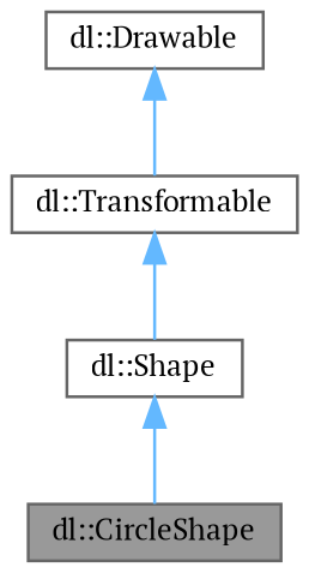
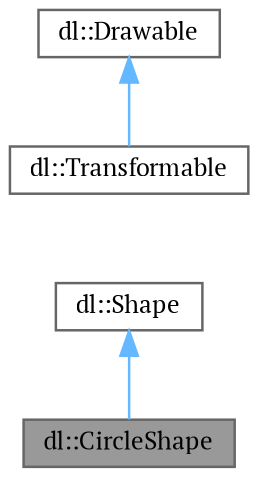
  digraph {
    fontname="PT Serif"
    node [color=gray40 fillcolor=white fontname="PT Serif" fontsize=10 shape=box style=filled]
    edge [color=steelblue1 dir=back fontname="PT Serif" fontsize=10 labelfontname=Helvetica labelfontsize=10 style=solid]
    n1 [fillcolor=grey60 fontcolor=black height=0.2 label="dl::CircleShape" width=0.4]
    n2 [height=0.2 label="dl::Shape" width=0.4]
    n3 [height=0.2 label="dl::Transformable" width=0.4]
    n4 [height=0.2 label="dl::Drawable" width=0.4]
    n2 -> n1
-   n3 -> n2
    n4 -> n3
  }
